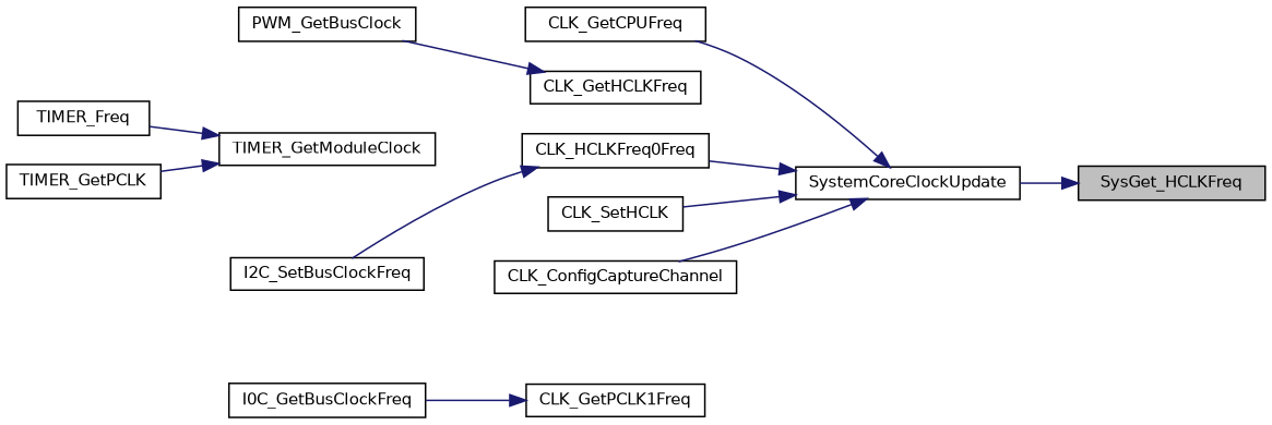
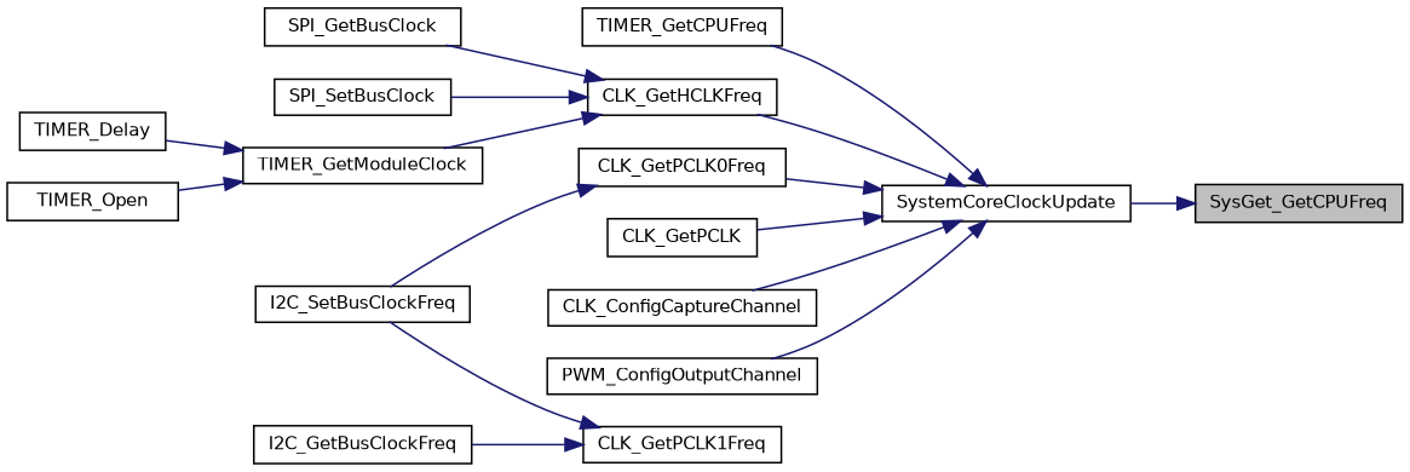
  digraph {
    rankdir=RL
    node [color=black fillcolor=white fontname=Helvetica fontsize=10 shape=record style=filled]
    edge [color=midnightblue dir=back fontname=Helvetica fontsize=10 labelfontname=Helvetica labelfontsize=10 style=solid]
-   n1 [fillcolor=grey75 fontcolor=black height=0.2 label=SysGet_HCLKFreq width=0.4]
+   n1 [fillcolor=grey75 fontcolor=black height=0.2 label=SysGet_GetCPUFreq width=0.4]
    n2 [height=0.2 label=SystemCoreClockUpdate width=0.4]
-   n3 [height=0.2 label=CLK_GetCPUFreq width=0.4]
+   n3 [height=0.2 label=TIMER_GetCPUFreq width=0.4]
    n4 [height=0.2 label=CLK_GetHCLKFreq width=0.4]
-   n5 [height=0.2 label=CLK_HCLKFreq0Freq width=0.4]
-   n6 [height=0.2 label=CLK_SetHCLK width=0.4]
+   n5 [height=0.2 label=CLK_GetPCLK0Freq width=0.4]
+   n6 [height=0.2 label=CLK_GetPCLK width=0.4]
    n7 [height=0.2 label=CLK_ConfigCaptureChannel width=0.4]
-   n9 [height=0.2 label=PWM_GetBusClock width=0.4]
+   n8 [height=0.2 label=PWM_ConfigOutputChannel width=0.4]
+   n9 [height=0.2 label=SPI_GetBusClock width=0.4]
+   n10 [height=0.2 label=SPI_SetBusClock width=0.4]
    n11 [height=0.2 label=TIMER_GetModuleClock width=0.4]
    n12 [height=0.2 label=I2C_SetBusClockFreq width=0.4]
    n13 [height=0.2 label=CLK_GetPCLK1Freq width=0.4]
-   n14 [height=0.2 label=I0C_GetBusClockFreq width=0.4]
-   n15 [height=0.2 label=TIMER_Freq width=0.4]
-   n16 [height=0.2 label=TIMER_GetPCLK width=0.4]
+   n14 [height=0.2 label=I2C_GetBusClockFreq width=0.4]
+   n15 [height=0.2 label=TIMER_Delay width=0.4]
+   n16 [height=0.2 label=TIMER_Open width=0.4]
    n1 -> n2
    n2 -> n3
+   n2 -> n4
    n2 -> n5
    n2 -> n6
    n2 -> n7
+   n2 -> n8
    n4 -> n9
+   n4 -> n10
+   n4 -> n11
    n5 -> n12
    n11 -> n15
    n11 -> n16
+   n13 -> n12
    n13 -> n14
  }
